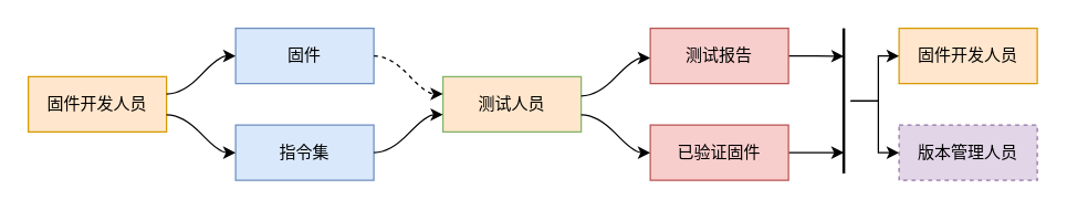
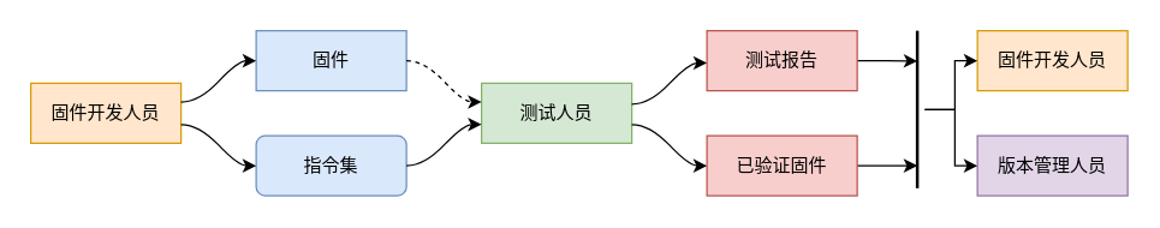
  <mxCell id="0" />
  <mxCell id="1" parent="0" />
  <mxCell id="2" value="固件开发人员" style="whiteSpace=wrap;html=1;fillColor=#ffe6cc;strokeColor=#d79b00;" vertex="1" parent="1"><mxGeometry x="20" y="55" width="100" height="40" as="geometry" /></mxCell>
  <mxCell id="3" value="固件" style="whiteSpace=wrap;html=1;fillColor=#dae8fc;strokeColor=#6c8ebf;" vertex="1" parent="1"><mxGeometry x="170" y="20" width="100" height="40" as="geometry" /></mxCell>
  <mxCell id="4" value="" style="html=1;curved=1;noEdgeStyle=1;orthogonal=1;" edge="1" parent="1" source="2" target="3"><mxGeometry relative="1" as="geometry"><Array as="points"><mxPoint x="132" y="67.5" /><mxPoint x="158" y="40" /></Array></mxGeometry></mxCell>
- <mxCell id="5" value="指令集" style="whiteSpace=wrap;html=1;fillColor=#dae8fc;strokeColor=#6c8ebf;" vertex="1" parent="1"><mxGeometry x="170" y="90" width="100" height="40" as="geometry" /></mxCell>
+ <mxCell id="5" value="指令集" style="whiteSpace=wrap;html=1;fillColor=#dae8fc;strokeColor=#6c8ebf;rounded=1;" vertex="1" parent="1"><mxGeometry x="170" y="90" width="100" height="40" as="geometry" /></mxCell>
  <mxCell id="6" value="" style="html=1;curved=1;noEdgeStyle=1;orthogonal=1;" edge="1" parent="1" source="2" target="5"><mxGeometry relative="1" as="geometry"><Array as="points"><mxPoint x="132" y="82.5" /><mxPoint x="158" y="110" /></Array></mxGeometry></mxCell>
- <mxCell id="7" value="测试人员" style="whiteSpace=wrap;html=1;fillColor=#ffe6cc;strokeColor=#82b366;" vertex="1" parent="1"><mxGeometry x="320" y="55" width="100" height="40" as="geometry" /></mxCell>
+ <mxCell id="7" value="测试人员" style="whiteSpace=wrap;html=1;fillColor=#d5e8d4;strokeColor=#82b366;" vertex="1" parent="1"><mxGeometry x="320" y="55" width="100" height="40" as="geometry" /></mxCell>
  <mxCell id="8" value="" style="html=1;curved=1;noEdgeStyle=1;orthogonal=1;dashed=1;" edge="1" parent="1" source="3" target="7"><mxGeometry relative="1" as="geometry"><Array as="points"><mxPoint x="282" y="40" /><mxPoint x="308" y="67.5" /></Array></mxGeometry></mxCell>
  <mxCell id="9" value="" style="html=1;curved=1;noEdgeStyle=1;orthogonal=1;" edge="1" parent="1" source="5" target="7"><mxGeometry relative="1" as="geometry"><Array as="points"><mxPoint x="282" y="110" /><mxPoint x="308" y="82.5" /></Array></mxGeometry></mxCell>
  <mxCell id="10" style="edgeStyle=orthogonalEdgeStyle;rounded=0;orthogonalLoop=1;jettySize=auto;html=1;exitX=1;exitY=0.5;exitDx=0;exitDy=0;entryX=0.193;entryY=0.5;entryDx=0;entryDy=0;entryPerimeter=0;" edge="1" parent="1" source="11" target="20"><mxGeometry relative="1" as="geometry" /></mxCell>
  <mxCell id="11" value="测试报告" style="whiteSpace=wrap;html=1;fillColor=#f8cecc;strokeColor=#b85450;" vertex="1" parent="1"><mxGeometry x="470" y="20" width="100" height="40" as="geometry" /></mxCell>
  <mxCell id="12" style="edgeStyle=orthogonalEdgeStyle;rounded=0;orthogonalLoop=1;jettySize=auto;html=1;entryX=0.857;entryY=0.5;entryDx=0;entryDy=0;entryPerimeter=0;" edge="1" parent="1" source="13" target="20"><mxGeometry relative="1" as="geometry" /></mxCell>
  <mxCell id="13" value="已验证固件" style="whiteSpace=wrap;html=1;fillColor=#f8cecc;strokeColor=#b85450;" vertex="1" parent="1"><mxGeometry x="470" y="90" width="100" height="40" as="geometry" /></mxCell>
  <mxCell id="14" value="" style="html=1;curved=1;noEdgeStyle=1;orthogonal=1;" edge="1" parent="1"><mxGeometry relative="1" as="geometry"><Array as="points"><mxPoint x="432" y="69" /><mxPoint x="458" y="41.5" /></Array><mxPoint x="420" y="69" as="sourcePoint" /><mxPoint x="470" y="41.5" as="targetPoint" /></mxGeometry></mxCell>
  <mxCell id="15" value="" style="html=1;curved=1;noEdgeStyle=1;orthogonal=1;" edge="1" parent="1"><mxGeometry relative="1" as="geometry"><Array as="points"><mxPoint x="432" y="82.5" /><mxPoint x="458" y="110" /></Array><mxPoint x="420" y="82.5" as="sourcePoint" /><mxPoint x="470" y="110" as="targetPoint" /></mxGeometry></mxCell>
  <mxCell id="16" value="固件开发人员" style="whiteSpace=wrap;html=1;fillColor=#ffe6cc;strokeColor=#d79b00;" vertex="1" parent="1"><mxGeometry x="650" y="20" width="100" height="40" as="geometry" /></mxCell>
- <mxCell id="17" value="版本管理人员" style="whiteSpace=wrap;html=1;fillColor=#e1d5e7;strokeColor=#9673a6;dashed=1;" vertex="1" parent="1"><mxGeometry x="650" y="90" width="100" height="40" as="geometry" /></mxCell>
+ <mxCell id="17" value="版本管理人员" style="whiteSpace=wrap;html=1;fillColor=#e1d5e7;strokeColor=#9673a6;" vertex="1" parent="1"><mxGeometry x="650" y="90" width="100" height="40" as="geometry" /></mxCell>
  <mxCell id="18" style="edgeStyle=orthogonalEdgeStyle;rounded=0;orthogonalLoop=1;jettySize=auto;html=1;entryX=0;entryY=0.5;entryDx=0;entryDy=0;" edge="1" parent="1" source="20" target="16"><mxGeometry relative="1" as="geometry" /></mxCell>
  <mxCell id="19" style="edgeStyle=orthogonalEdgeStyle;rounded=0;orthogonalLoop=1;jettySize=auto;html=1;entryX=0;entryY=0.5;entryDx=0;entryDy=0;" edge="1" parent="1" source="20" target="17"><mxGeometry relative="1" as="geometry" /></mxCell>
  <mxCell id="20" value="" style="line;strokeWidth=2;direction=south;html=1;" vertex="1" parent="1"><mxGeometry x="605" y="20" width="10" height="105" as="geometry" /></mxCell>
